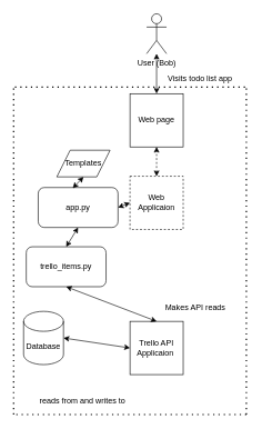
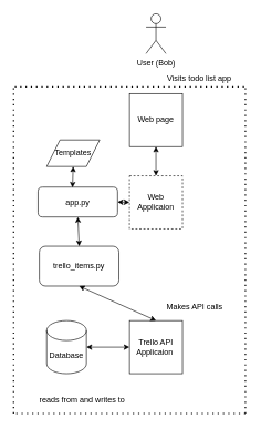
  <mxCell id="0" />
  <mxCell id="1" parent="0" />
  <mxCell id="2" value="User (Bob)" style="shape=umlActor;verticalLabelPosition=bottom;verticalAlign=top;html=1;outlineConnect=0;" vertex="1" parent="1"><mxGeometry x="220" y="20" width="30" height="60" as="geometry" /></mxCell>
  <mxCell id="3" value="Web Applicaion" style="whiteSpace=wrap;html=1;aspect=fixed;dashed=1;" vertex="1" parent="1"><mxGeometry x="195" y="264" width="80" height="80" as="geometry" /></mxCell>
  <mxCell id="4" value="Trello API Applicaion&amp;nbsp;" style="whiteSpace=wrap;html=1;aspect=fixed;" vertex="1" parent="1"><mxGeometry x="195" y="482" width="80" height="80" as="geometry" /></mxCell>
- <mxCell id="5" value="Database" style="shape=cylinder3;whiteSpace=wrap;html=1;boundedLbl=1;backgroundOutline=1;size=15;" vertex="1" parent="1"><mxGeometry x="35" y="467" width="60" height="80" as="geometry" /></mxCell>
+ <mxCell id="5" value="Database" style="shape=cylinder3;whiteSpace=wrap;html=1;boundedLbl=1;backgroundOutline=1;size=15;" vertex="1" parent="1"><mxGeometry x="70" y="482" width="60" height="80" as="geometry" /></mxCell>
  <mxCell id="6" value="" style="endArrow=classic;startArrow=classic;html=1;rounded=0;exitX=1;exitY=0.5;exitDx=0;exitDy=0;exitPerimeter=0;entryX=0;entryY=0.5;entryDx=0;entryDy=0;" edge="1" parent="1" source="5" target="4"><mxGeometry width="50" height="50" relative="1" as="geometry"><mxPoint x="370" y="582" as="sourcePoint" /><mxPoint x="420" y="532" as="targetPoint" /></mxGeometry></mxCell>
  <mxCell id="7" value="Visits todo list app" style="text;html=1;align=center;verticalAlign=middle;resizable=0;points=[];autosize=1;strokeColor=none;fillColor=none;" vertex="1" parent="1"><mxGeometry x="240" y="103" width="120" height="30" as="geometry" /></mxCell>
  <mxCell id="8" value="reads from and writes to&amp;nbsp;" style="text;html=1;align=center;verticalAlign=middle;resizable=0;points=[];autosize=1;strokeColor=none;fillColor=none;" vertex="1" parent="1"><mxGeometry x="45" y="587" width="160" height="30" as="geometry" /></mxCell>
- <mxCell id="9" value="Makes API reads" style="text;html=1;align=center;verticalAlign=middle;resizable=0;points=[];autosize=1;strokeColor=none;fillColor=none;" vertex="1" parent="1"><mxGeometry x="238" y="447" width="110" height="30" as="geometry" /></mxCell>
+ <mxCell id="9" value="Makes API calls" style="text;html=1;align=center;verticalAlign=middle;resizable=0;points=[];autosize=1;strokeColor=none;fillColor=none;" vertex="1" parent="1"><mxGeometry x="238" y="447" width="110" height="30" as="geometry" /></mxCell>
  <mxCell id="10" value="" style="endArrow=none;dashed=1;html=1;dashPattern=1 3;strokeWidth=2;rounded=0;" edge="1" parent="1"><mxGeometry width="50" height="50" relative="1" as="geometry"><mxPoint x="370" y="622" as="sourcePoint" /><mxPoint x="370" y="130" as="targetPoint" /></mxGeometry></mxCell>
  <mxCell id="11" value="" style="endArrow=none;dashed=1;html=1;dashPattern=1 3;strokeWidth=2;rounded=0;" edge="1" parent="1"><mxGeometry width="50" height="50" relative="1" as="geometry"><mxPoint x="370" y="622" as="sourcePoint" /><mxPoint x="20" y="622" as="targetPoint" /></mxGeometry></mxCell>
  <mxCell id="12" value="" style="endArrow=none;dashed=1;html=1;dashPattern=1 3;strokeWidth=2;rounded=0;" edge="1" parent="1"><mxGeometry width="50" height="50" relative="1" as="geometry"><mxPoint x="20" y="622" as="sourcePoint" /><mxPoint x="20" y="130" as="targetPoint" /></mxGeometry></mxCell>
  <mxCell id="13" value="" style="endArrow=none;dashed=1;html=1;dashPattern=1 3;strokeWidth=2;rounded=0;" edge="1" parent="1"><mxGeometry width="50" height="50" relative="1" as="geometry"><mxPoint x="22" y="130" as="sourcePoint" /><mxPoint x="372" y="130" as="targetPoint" /></mxGeometry></mxCell>
  <mxCell id="14" value="Web page" style="whiteSpace=wrap;html=1;aspect=fixed;" vertex="1" parent="1"><mxGeometry x="195" y="140" width="80" height="80" as="geometry" /></mxCell>
- <mxCell id="15" value="" style="endArrow=classic;startArrow=classic;html=1;rounded=0;exitX=0.5;exitY=0;exitDx=0;exitDy=0;" edge="1" parent="1" source="14" target="2"><mxGeometry width="50" height="50" relative="1" as="geometry"><mxPoint x="370" y="390" as="sourcePoint" /><mxPoint x="420" y="340" as="targetPoint" /></mxGeometry></mxCell>
- <mxCell id="16" value="" style="endArrow=classic;startArrow=classic;html=1;rounded=0;entryX=0.5;entryY=1;entryDx=0;entryDy=0;exitX=0.5;exitY=0;exitDx=0;exitDy=0;dashed=1;" edge="1" parent="1" target="14" source="3"><mxGeometry width="50" height="50" relative="1" as="geometry"><mxPoint x="235" y="360" as="sourcePoint" /><mxPoint x="360" y="270" as="targetPoint" /></mxGeometry></mxCell>
- <mxCell id="17" value="app.py" style="rounded=1;whiteSpace=wrap;html=1;" vertex="1" parent="1"><mxGeometry x="57" y="281" width="120" height="60" as="geometry" /></mxCell>
- <mxCell id="18" value="trello_items.py" style="rounded=1;whiteSpace=wrap;html=1;" vertex="1" parent="1"><mxGeometry x="39" y="370" width="120" height="60" as="geometry" /></mxCell>
- <mxCell id="19" value="Templates" style="shape=parallelogram;perimeter=parallelogramPerimeter;whiteSpace=wrap;html=1;fixedSize=1;" vertex="1" parent="1"><mxGeometry x="85" y="225" width="80" height="40" as="geometry" /></mxCell>
+ <mxCell id="16" value="" style="endArrow=classic;startArrow=classic;html=1;rounded=0;entryX=0.5;entryY=1;entryDx=0;entryDy=0;exitX=0.5;exitY=0;exitDx=0;exitDy=0;" edge="1" parent="1" target="14" source="3"><mxGeometry width="50" height="50" relative="1" as="geometry"><mxPoint x="235" y="360" as="sourcePoint" /><mxPoint x="360" y="270" as="targetPoint" /></mxGeometry></mxCell>
+ <mxCell id="17" value="app.py" style="rounded=1;whiteSpace=wrap;html=1;" vertex="1" parent="1"><mxGeometry x="57" y="281" width="120" height="45" as="geometry" /></mxCell>
+ <mxCell id="18" value="trello_items.py" style="rounded=1;whiteSpace=wrap;html=1;" vertex="1" parent="1"><mxGeometry x="59" y="370" width="120" height="60" as="geometry" /></mxCell>
+ <mxCell id="19" value="Templates" style="shape=parallelogram;perimeter=parallelogramPerimeter;whiteSpace=wrap;html=1;fixedSize=1;" vertex="1" parent="1"><mxGeometry x="70" y="210" width="80" height="40" as="geometry" /></mxCell>
  <mxCell id="20" value="" style="endArrow=classic;startArrow=classic;html=1;rounded=0;entryX=0;entryY=0.5;entryDx=0;entryDy=0;exitX=1;exitY=0.5;exitDx=0;exitDy=0;" edge="1" parent="1" source="17" target="3"><mxGeometry width="50" height="50" relative="1" as="geometry"><mxPoint x="190" y="310" as="sourcePoint" /><mxPoint x="420" y="350" as="targetPoint" /></mxGeometry></mxCell>
  <mxCell id="21" value="" style="endArrow=classic;startArrow=classic;html=1;rounded=0;entryX=0.433;entryY=0.017;entryDx=0;entryDy=0;entryPerimeter=0;exitX=0.5;exitY=1;exitDx=0;exitDy=0;" edge="1" parent="1" source="19" target="17"><mxGeometry width="50" height="50" relative="1" as="geometry"><mxPoint x="370" y="400" as="sourcePoint" /><mxPoint x="420" y="350" as="targetPoint" /></mxGeometry></mxCell>
  <mxCell id="22" value="" style="endArrow=classic;startArrow=classic;html=1;rounded=0;exitX=0.5;exitY=0;exitDx=0;exitDy=0;entryX=0.5;entryY=1;entryDx=0;entryDy=0;" edge="1" parent="1" source="18" target="17"><mxGeometry width="50" height="50" relative="1" as="geometry"><mxPoint x="370" y="400" as="sourcePoint" /><mxPoint x="420" y="350" as="targetPoint" /></mxGeometry></mxCell>
  <mxCell id="23" value="" style="endArrow=classic;startArrow=classic;html=1;rounded=0;exitX=0.5;exitY=1;exitDx=0;exitDy=0;entryX=0.5;entryY=0;entryDx=0;entryDy=0;" edge="1" parent="1" source="18" target="4"><mxGeometry width="50" height="50" relative="1" as="geometry"><mxPoint x="370" y="400" as="sourcePoint" /><mxPoint x="420" y="350" as="targetPoint" /></mxGeometry></mxCell>
